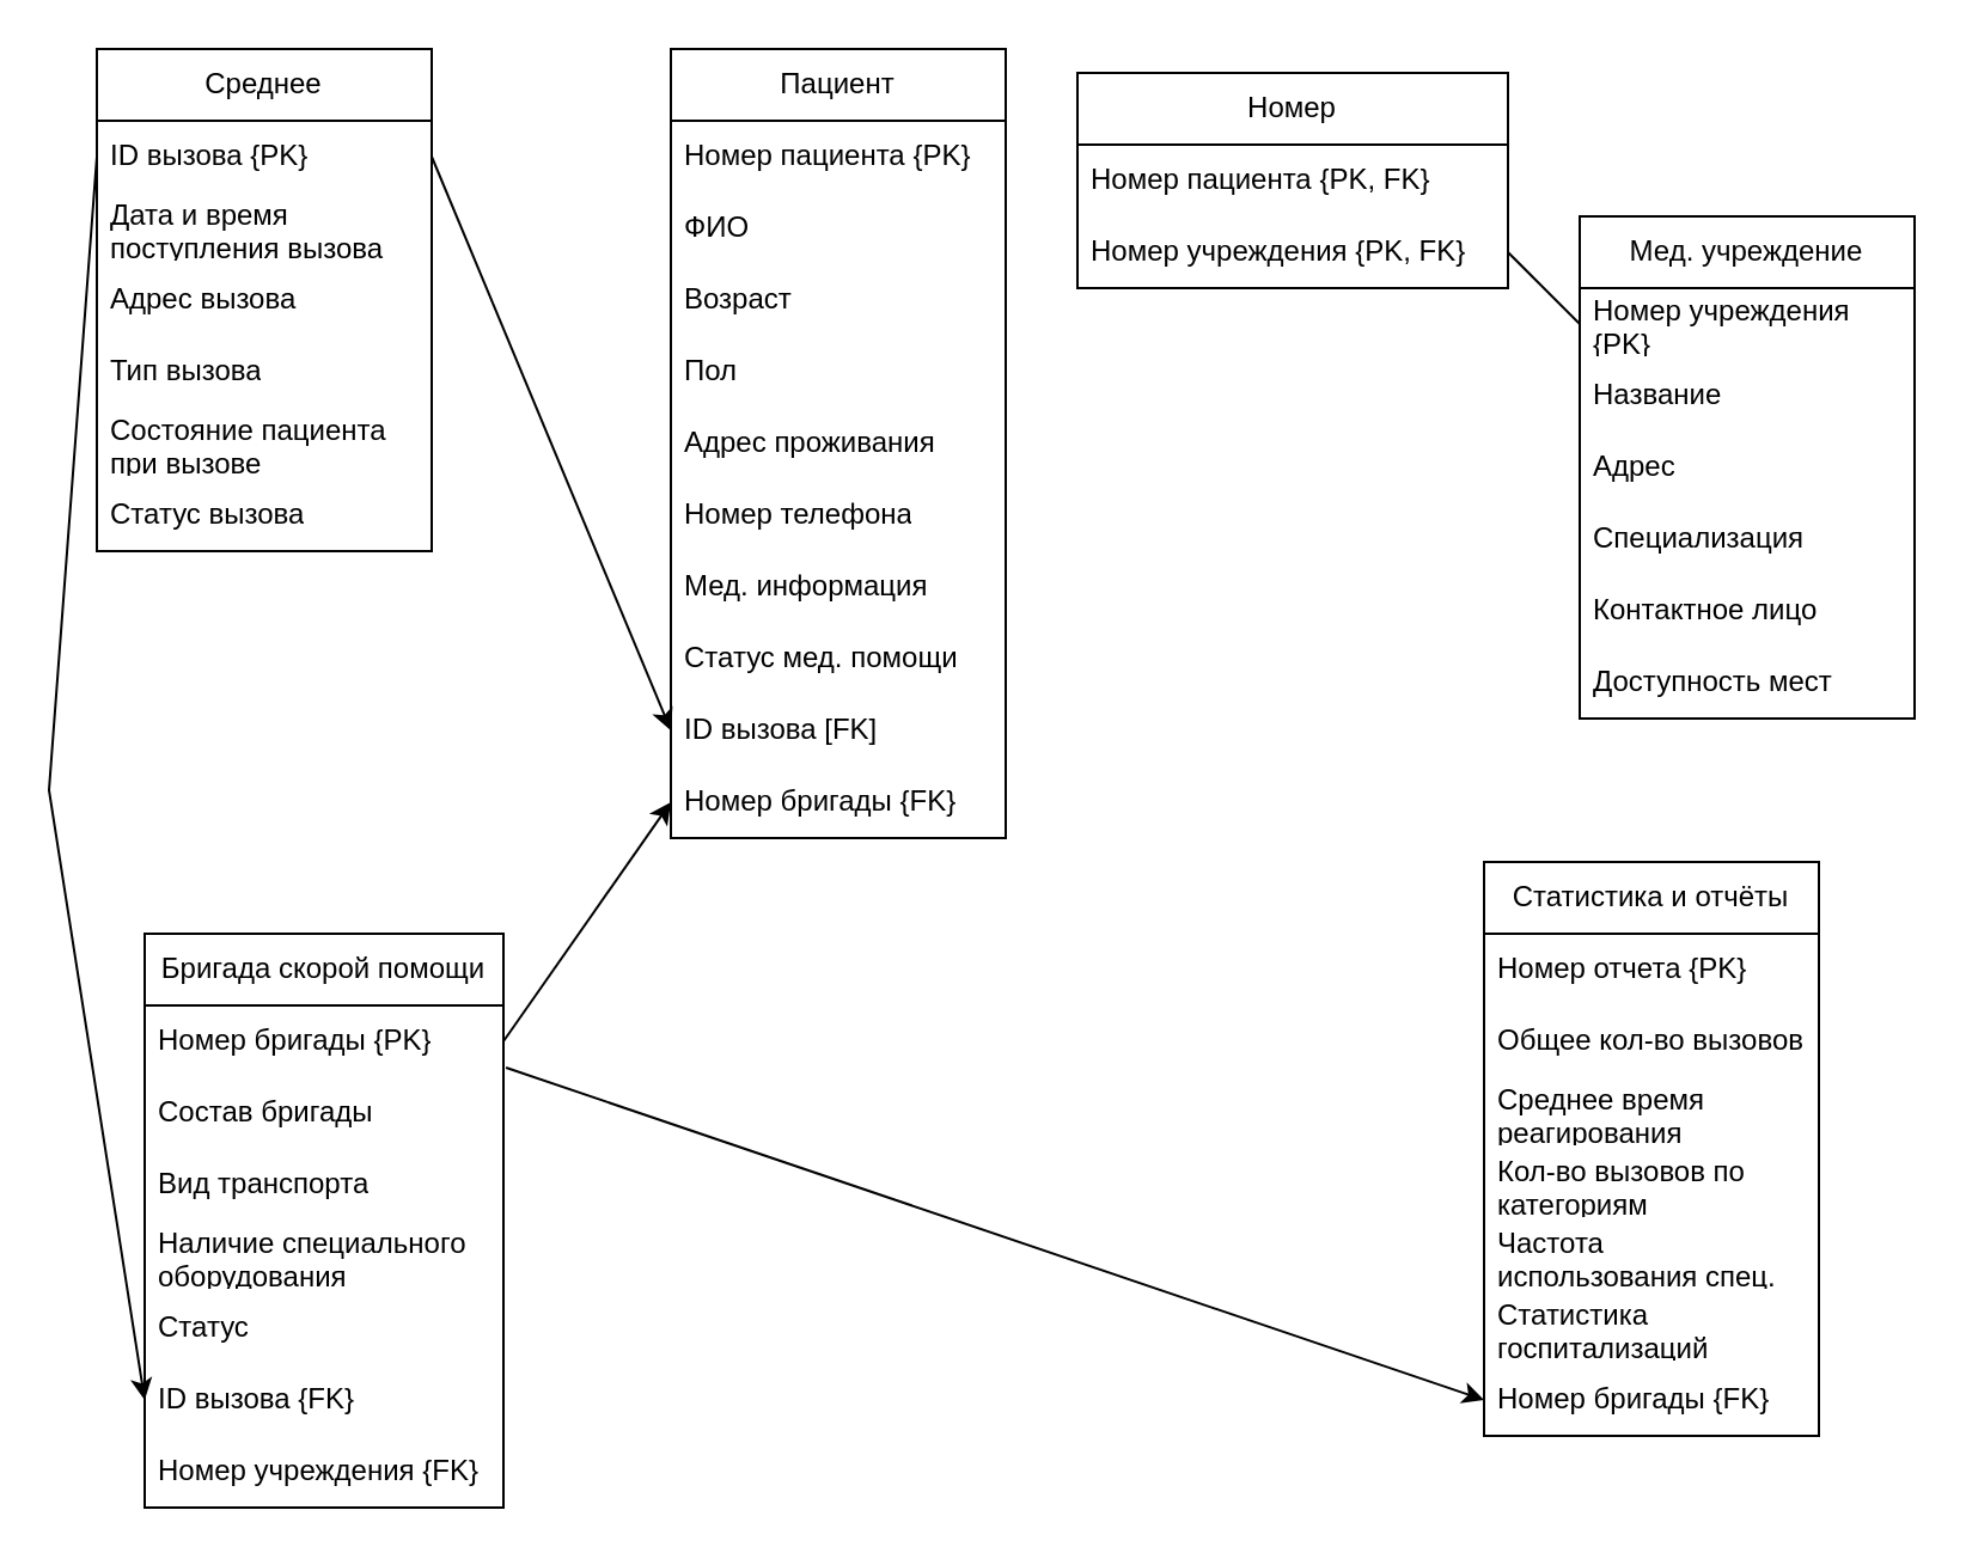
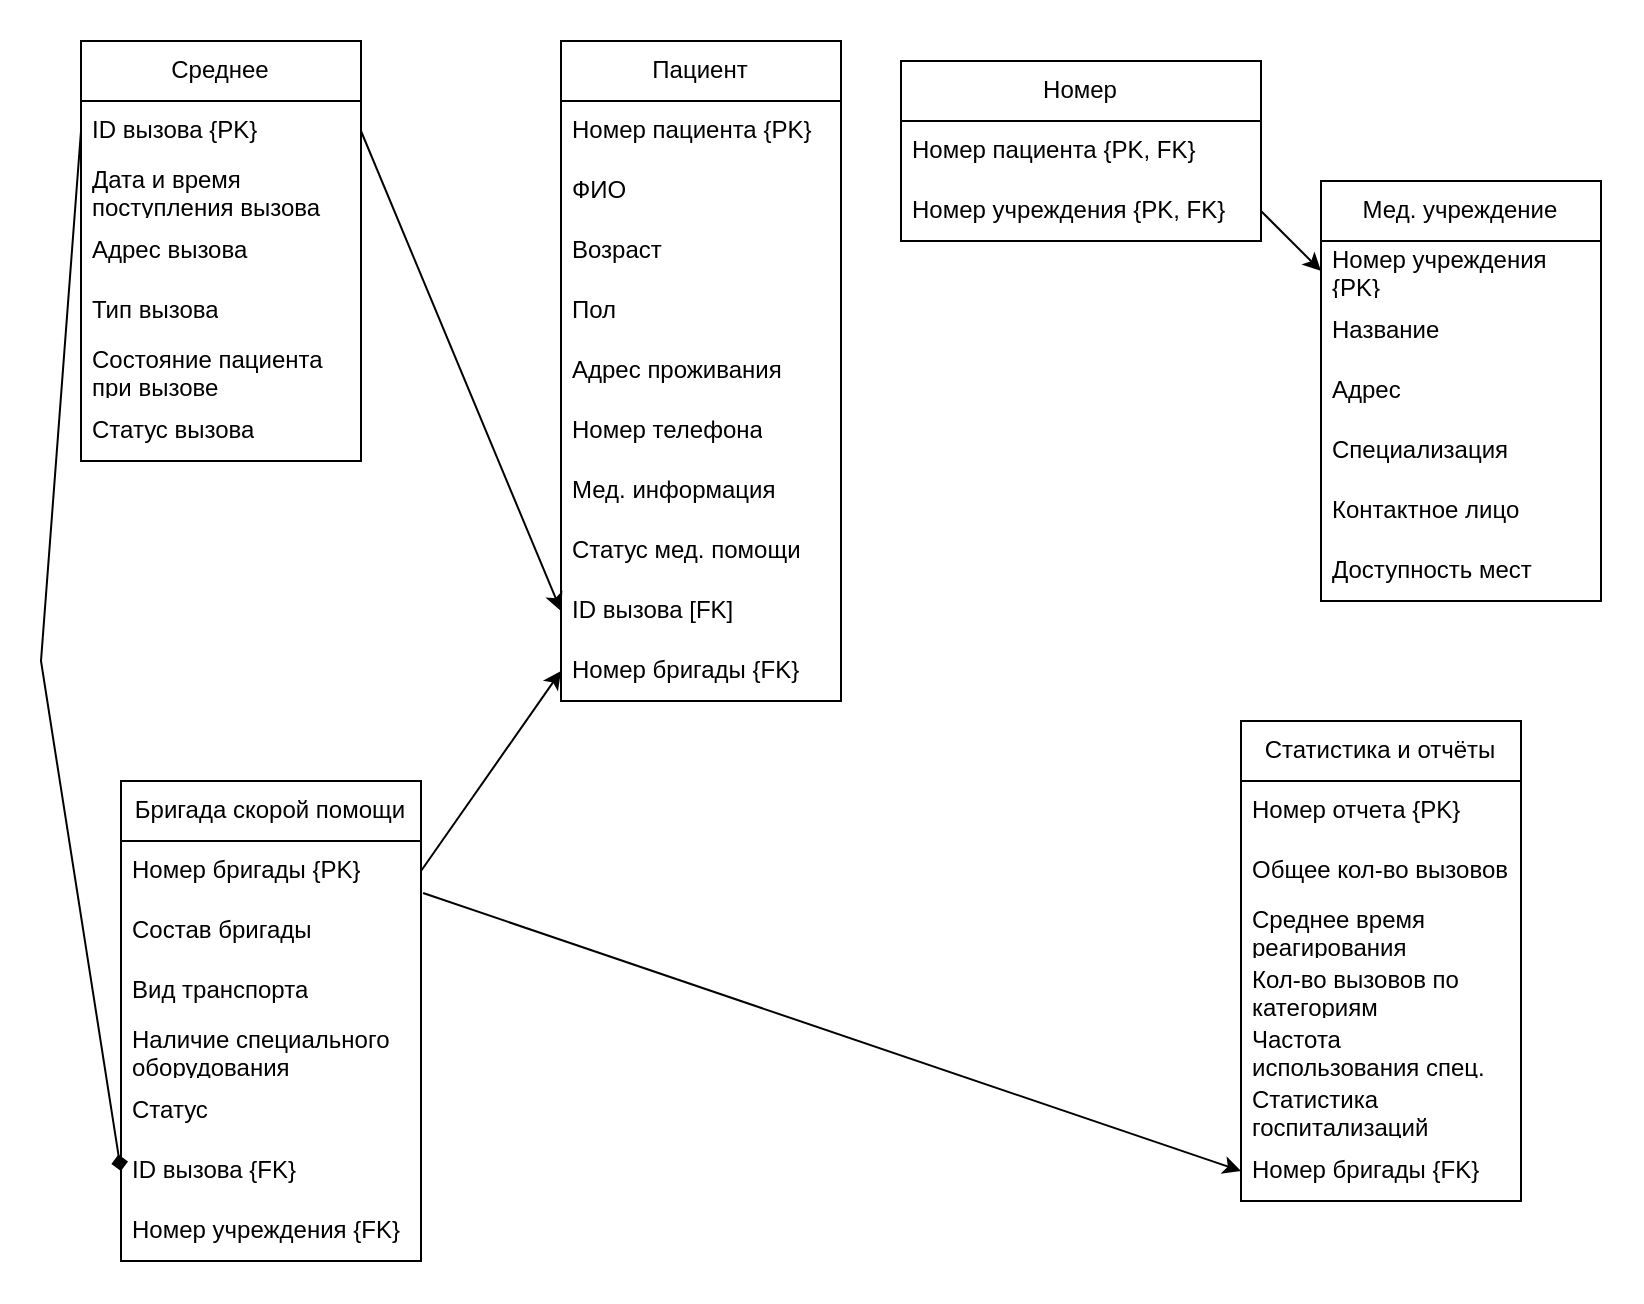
  <mxCell id="0" />
  <mxCell id="1" parent="0" />
  <mxCell id="2" value="Среднее" style="swimlane;fontStyle=0;childLayout=stackLayout;horizontal=1;startSize=30;horizontalStack=0;resizeParent=1;resizeParentMax=0;resizeLast=0;collapsible=1;marginBottom=0;whiteSpace=wrap;html=1;" parent="1" vertex="1"><mxGeometry x="40" y="20" width="140" height="210" as="geometry" /></mxCell>
  <mxCell id="3" value="ID вызова {PK}" style="text;strokeColor=none;fillColor=none;align=left;verticalAlign=middle;spacingLeft=4;spacingRight=4;overflow=hidden;points=[[0,0.5],[1,0.5]];portConstraint=eastwest;rotatable=0;whiteSpace=wrap;html=1;" parent="2" vertex="1"><mxGeometry y="30" width="140" height="30" as="geometry" /></mxCell>
  <mxCell id="4" value="Дата и время поступления вызова" style="text;strokeColor=none;fillColor=none;align=left;verticalAlign=middle;spacingLeft=4;spacingRight=4;overflow=hidden;points=[[0,0.5],[1,0.5]];portConstraint=eastwest;rotatable=0;whiteSpace=wrap;html=1;" parent="2" vertex="1"><mxGeometry y="60" width="140" height="30" as="geometry" /></mxCell>
  <mxCell id="5" value="Адрес вызова" style="text;strokeColor=none;fillColor=none;align=left;verticalAlign=middle;spacingLeft=4;spacingRight=4;overflow=hidden;points=[[0,0.5],[1,0.5]];portConstraint=eastwest;rotatable=0;whiteSpace=wrap;html=1;" parent="2" vertex="1"><mxGeometry y="90" width="140" height="30" as="geometry" /></mxCell>
  <mxCell id="6" value="Тип вызова" style="text;strokeColor=none;fillColor=none;align=left;verticalAlign=middle;spacingLeft=4;spacingRight=4;overflow=hidden;points=[[0,0.5],[1,0.5]];portConstraint=eastwest;rotatable=0;whiteSpace=wrap;html=1;" parent="2" vertex="1"><mxGeometry y="120" width="140" height="30" as="geometry" /></mxCell>
  <mxCell id="7" value="Состояние пациента при вызове" style="text;strokeColor=none;fillColor=none;align=left;verticalAlign=middle;spacingLeft=4;spacingRight=4;overflow=hidden;points=[[0,0.5],[1,0.5]];portConstraint=eastwest;rotatable=0;whiteSpace=wrap;html=1;" parent="2" vertex="1"><mxGeometry y="150" width="140" height="30" as="geometry" /></mxCell>
  <mxCell id="8" value="Статус вызова" style="text;strokeColor=none;fillColor=none;align=left;verticalAlign=middle;spacingLeft=4;spacingRight=4;overflow=hidden;points=[[0,0.5],[1,0.5]];portConstraint=eastwest;rotatable=0;whiteSpace=wrap;html=1;" parent="2" vertex="1"><mxGeometry y="180" width="140" height="30" as="geometry" /></mxCell>
  <mxCell id="9" value="Пациент" style="swimlane;fontStyle=0;childLayout=stackLayout;horizontal=1;startSize=30;horizontalStack=0;resizeParent=1;resizeParentMax=0;resizeLast=0;collapsible=1;marginBottom=0;whiteSpace=wrap;html=1;" parent="1" vertex="1"><mxGeometry x="280" y="20" width="140" height="330" as="geometry" /></mxCell>
  <mxCell id="10" value="Номер пациента {PK}" style="text;strokeColor=none;fillColor=none;align=left;verticalAlign=middle;spacingLeft=4;spacingRight=4;overflow=hidden;points=[[0,0.5],[1,0.5]];portConstraint=eastwest;rotatable=0;whiteSpace=wrap;html=1;" parent="9" vertex="1"><mxGeometry y="30" width="140" height="30" as="geometry" /></mxCell>
  <mxCell id="11" value="ФИО" style="text;strokeColor=none;fillColor=none;align=left;verticalAlign=middle;spacingLeft=4;spacingRight=4;overflow=hidden;points=[[0,0.5],[1,0.5]];portConstraint=eastwest;rotatable=0;whiteSpace=wrap;html=1;" parent="9" vertex="1"><mxGeometry y="60" width="140" height="30" as="geometry" /></mxCell>
  <mxCell id="12" value="Возраст" style="text;strokeColor=none;fillColor=none;align=left;verticalAlign=middle;spacingLeft=4;spacingRight=4;overflow=hidden;points=[[0,0.5],[1,0.5]];portConstraint=eastwest;rotatable=0;whiteSpace=wrap;html=1;" parent="9" vertex="1"><mxGeometry y="90" width="140" height="30" as="geometry" /></mxCell>
  <mxCell id="13" value="Пол" style="text;strokeColor=none;fillColor=none;align=left;verticalAlign=middle;spacingLeft=4;spacingRight=4;overflow=hidden;points=[[0,0.5],[1,0.5]];portConstraint=eastwest;rotatable=0;whiteSpace=wrap;html=1;" parent="9" vertex="1"><mxGeometry y="120" width="140" height="30" as="geometry" /></mxCell>
  <mxCell id="14" value="Адрес проживания" style="text;strokeColor=none;fillColor=none;align=left;verticalAlign=middle;spacingLeft=4;spacingRight=4;overflow=hidden;points=[[0,0.5],[1,0.5]];portConstraint=eastwest;rotatable=0;whiteSpace=wrap;html=1;" parent="9" vertex="1"><mxGeometry y="150" width="140" height="30" as="geometry" /></mxCell>
  <mxCell id="15" value="Номер телефона" style="text;strokeColor=none;fillColor=none;align=left;verticalAlign=middle;spacingLeft=4;spacingRight=4;overflow=hidden;points=[[0,0.5],[1,0.5]];portConstraint=eastwest;rotatable=0;whiteSpace=wrap;html=1;" parent="9" vertex="1"><mxGeometry y="180" width="140" height="30" as="geometry" /></mxCell>
  <mxCell id="16" value="Мед. информация" style="text;strokeColor=none;fillColor=none;align=left;verticalAlign=middle;spacingLeft=4;spacingRight=4;overflow=hidden;points=[[0,0.5],[1,0.5]];portConstraint=eastwest;rotatable=0;whiteSpace=wrap;html=1;" parent="9" vertex="1"><mxGeometry y="210" width="140" height="30" as="geometry" /></mxCell>
  <mxCell id="17" value="Статус мед. помощи" style="text;strokeColor=none;fillColor=none;align=left;verticalAlign=middle;spacingLeft=4;spacingRight=4;overflow=hidden;points=[[0,0.5],[1,0.5]];portConstraint=eastwest;rotatable=0;whiteSpace=wrap;html=1;" parent="9" vertex="1"><mxGeometry y="240" width="140" height="30" as="geometry" /></mxCell>
  <mxCell id="18" value="ID вызова [FK]" style="text;strokeColor=none;fillColor=none;align=left;verticalAlign=middle;spacingLeft=4;spacingRight=4;overflow=hidden;points=[[0,0.5],[1,0.5]];portConstraint=eastwest;rotatable=0;whiteSpace=wrap;html=1;" vertex="1" parent="9"><mxGeometry y="270" width="140" height="30" as="geometry" /></mxCell>
  <mxCell id="19" value="Номер бригады {FK}" style="text;strokeColor=none;fillColor=none;align=left;verticalAlign=middle;spacingLeft=4;spacingRight=4;overflow=hidden;points=[[0,0.5],[1,0.5]];portConstraint=eastwest;rotatable=0;whiteSpace=wrap;html=1;" vertex="1" parent="9"><mxGeometry y="300" width="140" height="30" as="geometry" /></mxCell>
  <mxCell id="20" value="Бригада скорой помощи" style="swimlane;fontStyle=0;childLayout=stackLayout;horizontal=1;startSize=30;horizontalStack=0;resizeParent=1;resizeParentMax=0;resizeLast=0;collapsible=1;marginBottom=0;whiteSpace=wrap;html=1;" parent="1" vertex="1"><mxGeometry x="60" y="390" width="150" height="240" as="geometry" /></mxCell>
  <mxCell id="21" value="Номер бригады {PK}" style="text;strokeColor=none;fillColor=none;align=left;verticalAlign=middle;spacingLeft=4;spacingRight=4;overflow=hidden;points=[[0,0.5],[1,0.5]];portConstraint=eastwest;rotatable=0;whiteSpace=wrap;html=1;" parent="20" vertex="1"><mxGeometry y="30" width="150" height="30" as="geometry" /></mxCell>
  <mxCell id="22" value="Состав бригады" style="text;strokeColor=none;fillColor=none;align=left;verticalAlign=middle;spacingLeft=4;spacingRight=4;overflow=hidden;points=[[0,0.5],[1,0.5]];portConstraint=eastwest;rotatable=0;whiteSpace=wrap;html=1;" parent="20" vertex="1"><mxGeometry y="60" width="150" height="30" as="geometry" /></mxCell>
  <mxCell id="23" value="Вид транспорта" style="text;strokeColor=none;fillColor=none;align=left;verticalAlign=middle;spacingLeft=4;spacingRight=4;overflow=hidden;points=[[0,0.5],[1,0.5]];portConstraint=eastwest;rotatable=0;whiteSpace=wrap;html=1;" parent="20" vertex="1"><mxGeometry y="90" width="150" height="30" as="geometry" /></mxCell>
  <mxCell id="24" value="Наличие специального оборудования" style="text;strokeColor=none;fillColor=none;align=left;verticalAlign=middle;spacingLeft=4;spacingRight=4;overflow=hidden;points=[[0,0.5],[1,0.5]];portConstraint=eastwest;rotatable=0;whiteSpace=wrap;html=1;" parent="20" vertex="1"><mxGeometry y="120" width="150" height="30" as="geometry" /></mxCell>
  <mxCell id="25" value="Статус" style="text;strokeColor=none;fillColor=none;align=left;verticalAlign=middle;spacingLeft=4;spacingRight=4;overflow=hidden;points=[[0,0.5],[1,0.5]];portConstraint=eastwest;rotatable=0;whiteSpace=wrap;html=1;" parent="20" vertex="1"><mxGeometry y="150" width="150" height="30" as="geometry" /></mxCell>
  <mxCell id="26" value="ID вызова {FK}" style="text;strokeColor=none;fillColor=none;align=left;verticalAlign=middle;spacingLeft=4;spacingRight=4;overflow=hidden;points=[[0,0.5],[1,0.5]];portConstraint=eastwest;rotatable=0;whiteSpace=wrap;html=1;" vertex="1" parent="20"><mxGeometry y="180" width="150" height="30" as="geometry" /></mxCell>
  <mxCell id="27" value="Номер учреждения {FK}" style="text;strokeColor=none;fillColor=none;align=left;verticalAlign=middle;spacingLeft=4;spacingRight=4;overflow=hidden;points=[[0,0.5],[1,0.5]];portConstraint=eastwest;rotatable=0;whiteSpace=wrap;html=1;" vertex="1" parent="20"><mxGeometry y="210" width="150" height="30" as="geometry" /></mxCell>
  <mxCell id="28" value="Мед. учреждение" style="swimlane;fontStyle=0;childLayout=stackLayout;horizontal=1;startSize=30;horizontalStack=0;resizeParent=1;resizeParentMax=0;resizeLast=0;collapsible=1;marginBottom=0;whiteSpace=wrap;html=1;" parent="1" vertex="1"><mxGeometry x="660" y="90" width="140" height="210" as="geometry" /></mxCell>
  <mxCell id="29" value="Номер учреждения {PK}" style="text;strokeColor=none;fillColor=none;align=left;verticalAlign=middle;spacingLeft=4;spacingRight=4;overflow=hidden;points=[[0,0.5],[1,0.5]];portConstraint=eastwest;rotatable=0;whiteSpace=wrap;html=1;" parent="28" vertex="1"><mxGeometry y="30" width="140" height="30" as="geometry" /></mxCell>
  <mxCell id="30" value="Название" style="text;strokeColor=none;fillColor=none;align=left;verticalAlign=middle;spacingLeft=4;spacingRight=4;overflow=hidden;points=[[0,0.5],[1,0.5]];portConstraint=eastwest;rotatable=0;whiteSpace=wrap;html=1;" parent="28" vertex="1"><mxGeometry y="60" width="140" height="30" as="geometry" /></mxCell>
  <mxCell id="31" value="Адрес" style="text;strokeColor=none;fillColor=none;align=left;verticalAlign=middle;spacingLeft=4;spacingRight=4;overflow=hidden;points=[[0,0.5],[1,0.5]];portConstraint=eastwest;rotatable=0;whiteSpace=wrap;html=1;" parent="28" vertex="1"><mxGeometry y="90" width="140" height="30" as="geometry" /></mxCell>
  <mxCell id="32" value="Специализация" style="text;strokeColor=none;fillColor=none;align=left;verticalAlign=middle;spacingLeft=4;spacingRight=4;overflow=hidden;points=[[0,0.5],[1,0.5]];portConstraint=eastwest;rotatable=0;whiteSpace=wrap;html=1;" parent="28" vertex="1"><mxGeometry y="120" width="140" height="30" as="geometry" /></mxCell>
  <mxCell id="33" value="Контактное лицо" style="text;strokeColor=none;fillColor=none;align=left;verticalAlign=middle;spacingLeft=4;spacingRight=4;overflow=hidden;points=[[0,0.5],[1,0.5]];portConstraint=eastwest;rotatable=0;whiteSpace=wrap;html=1;" parent="28" vertex="1"><mxGeometry y="150" width="140" height="30" as="geometry" /></mxCell>
  <mxCell id="34" value="Доступность мест" style="text;strokeColor=none;fillColor=none;align=left;verticalAlign=middle;spacingLeft=4;spacingRight=4;overflow=hidden;points=[[0,0.5],[1,0.5]];portConstraint=eastwest;rotatable=0;whiteSpace=wrap;html=1;" parent="28" vertex="1"><mxGeometry y="180" width="140" height="30" as="geometry" /></mxCell>
  <mxCell id="35" value="Статистика и отчёты" style="swimlane;fontStyle=0;childLayout=stackLayout;horizontal=1;startSize=30;horizontalStack=0;resizeParent=1;resizeParentMax=0;resizeLast=0;collapsible=1;marginBottom=0;whiteSpace=wrap;html=1;" parent="1" vertex="1"><mxGeometry x="620" y="360" width="140" height="240" as="geometry" /></mxCell>
  <mxCell id="36" value="Номер отчета {PK}" style="text;strokeColor=none;fillColor=none;align=left;verticalAlign=middle;spacingLeft=4;spacingRight=4;overflow=hidden;points=[[0,0.5],[1,0.5]];portConstraint=eastwest;rotatable=0;whiteSpace=wrap;html=1;" parent="35" vertex="1"><mxGeometry y="30" width="140" height="30" as="geometry" /></mxCell>
  <mxCell id="37" value="Общее кол-во вызовов" style="text;strokeColor=none;fillColor=none;align=left;verticalAlign=middle;spacingLeft=4;spacingRight=4;overflow=hidden;points=[[0,0.5],[1,0.5]];portConstraint=eastwest;rotatable=0;whiteSpace=wrap;html=1;" parent="35" vertex="1"><mxGeometry y="60" width="140" height="30" as="geometry" /></mxCell>
  <mxCell id="38" value="Среднее время реагирования" style="text;strokeColor=none;fillColor=none;align=left;verticalAlign=middle;spacingLeft=4;spacingRight=4;overflow=hidden;points=[[0,0.5],[1,0.5]];portConstraint=eastwest;rotatable=0;whiteSpace=wrap;html=1;" parent="35" vertex="1"><mxGeometry y="90" width="140" height="30" as="geometry" /></mxCell>
  <mxCell id="39" value="Кол-во вызовов по категориям" style="text;strokeColor=none;fillColor=none;align=left;verticalAlign=middle;spacingLeft=4;spacingRight=4;overflow=hidden;points=[[0,0.5],[1,0.5]];portConstraint=eastwest;rotatable=0;whiteSpace=wrap;html=1;" parent="35" vertex="1"><mxGeometry y="120" width="140" height="30" as="geometry" /></mxCell>
  <mxCell id="40" value="Частота использования спец. оборудования" style="text;strokeColor=none;fillColor=none;align=left;verticalAlign=middle;spacingLeft=4;spacingRight=4;overflow=hidden;points=[[0,0.5],[1,0.5]];portConstraint=eastwest;rotatable=0;whiteSpace=wrap;html=1;" parent="35" vertex="1"><mxGeometry y="150" width="140" height="30" as="geometry" /></mxCell>
  <mxCell id="41" value="Статистика госпитализаций" style="text;strokeColor=none;fillColor=none;align=left;verticalAlign=middle;spacingLeft=4;spacingRight=4;overflow=hidden;points=[[0,0.5],[1,0.5]];portConstraint=eastwest;rotatable=0;whiteSpace=wrap;html=1;" parent="35" vertex="1"><mxGeometry y="180" width="140" height="30" as="geometry" /></mxCell>
  <mxCell id="42" value="Номер бригады {FK}" style="text;strokeColor=none;fillColor=none;align=left;verticalAlign=middle;spacingLeft=4;spacingRight=4;overflow=hidden;points=[[0,0.5],[1,0.5]];portConstraint=eastwest;rotatable=0;whiteSpace=wrap;html=1;" vertex="1" parent="35"><mxGeometry y="210" width="140" height="30" as="geometry" /></mxCell>
  <mxCell id="43" value="" style="endArrow=classic;html=1;rounded=0;exitX=1.007;exitY=0.867;exitDx=0;exitDy=0;exitPerimeter=0;entryX=0;entryY=0.5;entryDx=0;entryDy=0;" edge="1" parent="1" source="21" target="42"><mxGeometry width="50" height="50" relative="1" as="geometry"><mxPoint x="390" y="320" as="sourcePoint" /><mxPoint x="440" y="270" as="targetPoint" /></mxGeometry></mxCell>
  <mxCell id="44" value="Номер" style="swimlane;fontStyle=0;childLayout=stackLayout;horizontal=1;startSize=30;horizontalStack=0;resizeParent=1;resizeParentMax=0;resizeLast=0;collapsible=1;marginBottom=0;whiteSpace=wrap;html=1;" vertex="1" parent="1"><mxGeometry x="450" y="30" width="180" height="90" as="geometry" /></mxCell>
  <mxCell id="45" value="Номер пациента {PK, FK}" style="text;strokeColor=none;fillColor=none;align=left;verticalAlign=middle;spacingLeft=4;spacingRight=4;overflow=hidden;points=[[0,0.5],[1,0.5]];portConstraint=eastwest;rotatable=0;whiteSpace=wrap;html=1;" vertex="1" parent="44"><mxGeometry y="30" width="180" height="30" as="geometry" /></mxCell>
  <mxCell id="46" value="Номер учреждения {PK, FK}&amp;nbsp;" style="text;strokeColor=none;fillColor=none;align=left;verticalAlign=middle;spacingLeft=4;spacingRight=4;overflow=hidden;points=[[0,0.5],[1,0.5]];portConstraint=eastwest;rotatable=0;whiteSpace=wrap;html=1;" vertex="1" parent="44"><mxGeometry y="60" width="180" height="30" as="geometry" /></mxCell>
  <mxCell id="47" value="" style="endArrow=classic;html=1;rounded=0;exitX=1;exitY=0.5;exitDx=0;exitDy=0;entryX=0;entryY=0.5;entryDx=0;entryDy=0;" edge="1" parent="1" source="3" target="18"><mxGeometry width="50" height="50" relative="1" as="geometry"><mxPoint x="450" y="280" as="sourcePoint" /><mxPoint x="500" y="230" as="targetPoint" /></mxGeometry></mxCell>
- <mxCell id="48" value="" style="endArrow=none;html=1;rounded=0;exitX=1;exitY=0.5;exitDx=0;exitDy=0;entryX=0;entryY=0.5;entryDx=0;entryDy=0;" edge="1" parent="1" source="46" target="29"><mxGeometry width="50" height="50" relative="1" as="geometry"><mxPoint x="450" y="280" as="sourcePoint" /><mxPoint x="500" y="230" as="targetPoint" /></mxGeometry></mxCell>
- <mxCell id="49" value="" style="endArrow=classic;html=1;rounded=0;exitX=0;exitY=0.5;exitDx=0;exitDy=0;entryX=0;entryY=0.5;entryDx=0;entryDy=0;" edge="1" parent="1" source="3" target="26"><mxGeometry width="50" height="50" relative="1" as="geometry"><mxPoint x="450" y="370" as="sourcePoint" /><mxPoint x="500" y="320" as="targetPoint" /><Array as="points"><mxPoint x="20" y="330" /></Array></mxGeometry></mxCell>
+ <mxCell id="48" value="" style="endArrow=classic;html=1;rounded=0;exitX=1;exitY=0.5;exitDx=0;exitDy=0;entryX=0;entryY=0.5;entryDx=0;entryDy=0;" edge="1" parent="1" source="46" target="29"><mxGeometry width="50" height="50" relative="1" as="geometry"><mxPoint x="450" y="280" as="sourcePoint" /><mxPoint x="500" y="230" as="targetPoint" /></mxGeometry></mxCell>
+ <mxCell id="49" value="" style="endArrow=diamond;html=1;rounded=0;exitX=0;exitY=0.5;exitDx=0;exitDy=0;entryX=0;entryY=0.5;entryDx=0;entryDy=0;" edge="1" parent="1" source="3" target="26"><mxGeometry width="50" height="50" relative="1" as="geometry"><mxPoint x="450" y="370" as="sourcePoint" /><mxPoint x="500" y="320" as="targetPoint" /><Array as="points"><mxPoint x="20" y="330" /></Array></mxGeometry></mxCell>
  <mxCell id="50" value="" style="endArrow=classic;html=1;rounded=0;exitX=1;exitY=0.5;exitDx=0;exitDy=0;entryX=0;entryY=0.5;entryDx=0;entryDy=0;" edge="1" parent="1" source="21" target="19"><mxGeometry width="50" height="50" relative="1" as="geometry"><mxPoint x="450" y="370" as="sourcePoint" /><mxPoint x="500" y="320" as="targetPoint" /></mxGeometry></mxCell>
